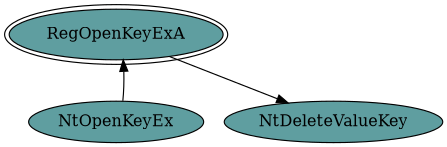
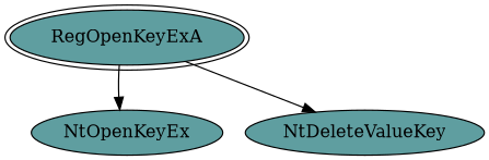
  digraph {
    node [fillcolor=cadetblue style=filled]
    n1 [label=RegOpenKeyExA peripheries=2]
    n2 [label=NtOpenKeyEx]
    n3 [label=NtDeleteValueKey]
-   n2 -> n1
+   n1 -> n2
    n1 -> n3
  }
